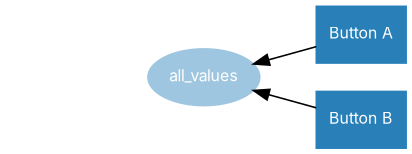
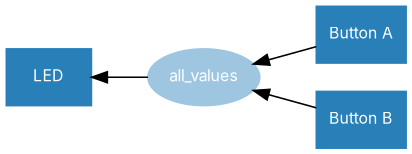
  digraph {
    rankdir=RL
    fontname=Inter
    node [color="#2980b9" fontcolor="#ffffff" fontname=Inter fontsize=10 shape=rect style=filled]
    edge [arrowhead=normal style=solid fontname=Inter]
+   LED
    n2 [label="Button A"]
    all_values [color="#9ec6e0" shape=oval]
    n4 [label="Button B"]
    n2 -> all_values
+   all_values -> LED
    n4 -> all_values
  }
